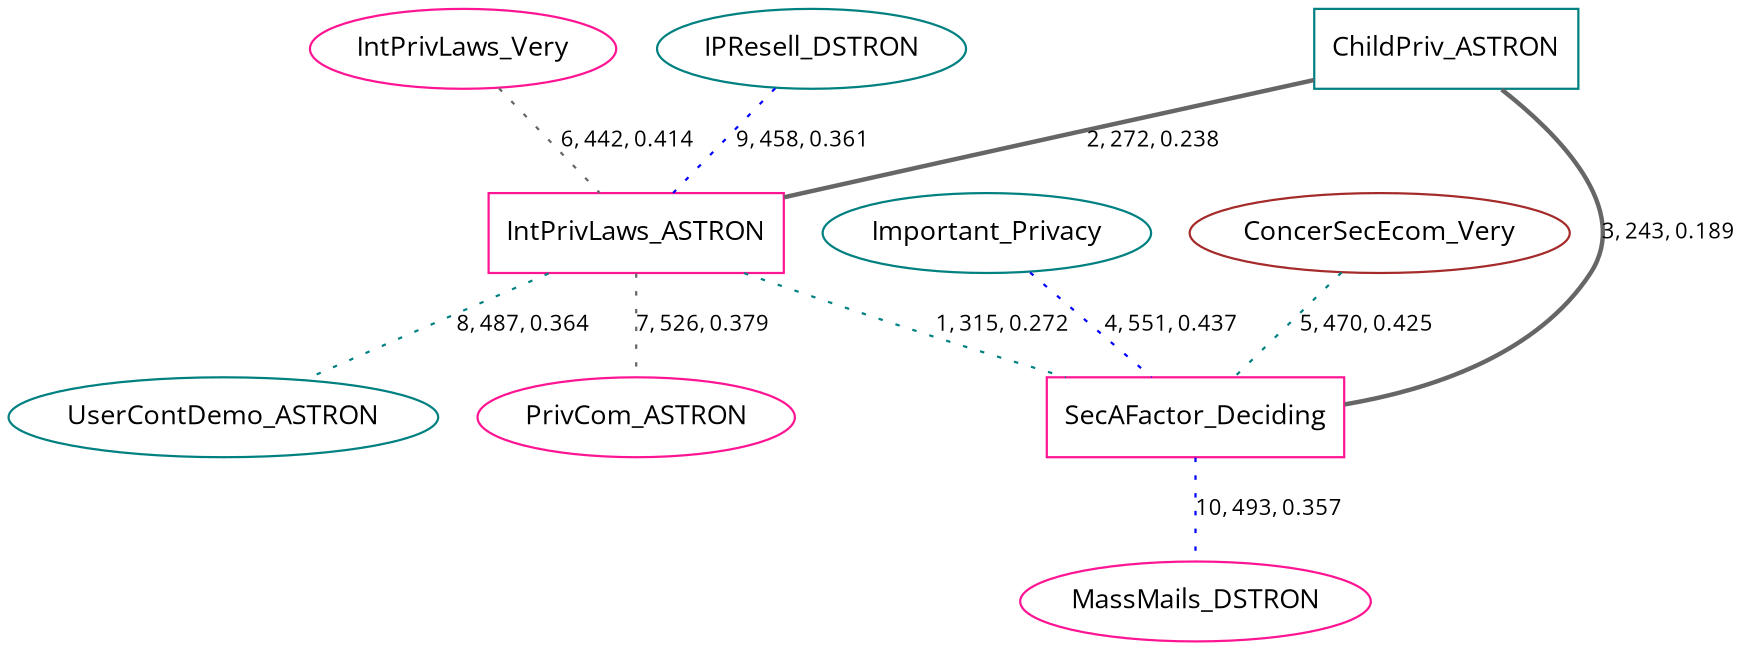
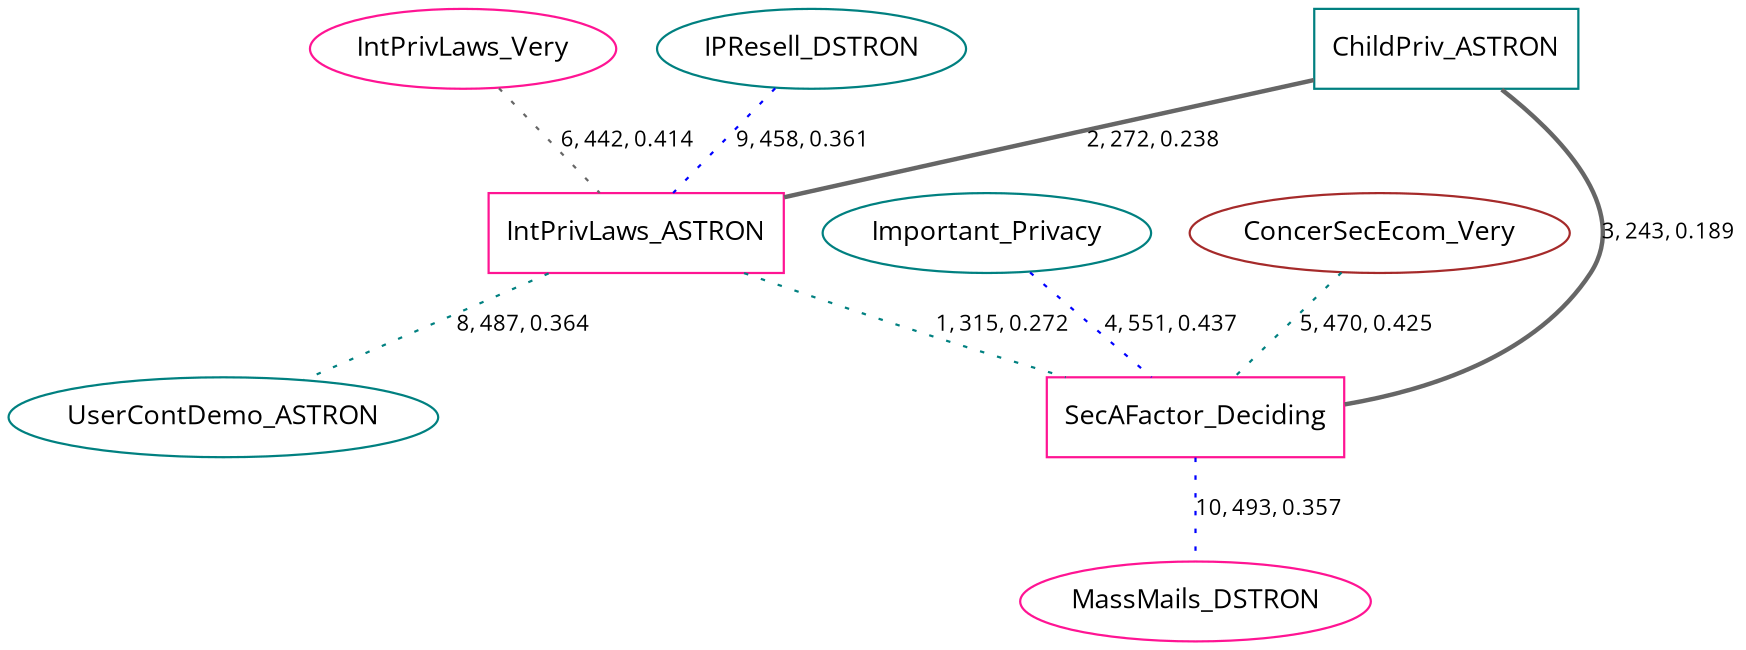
  graph {
    fontname="Open Sans"
    node [color=deeppink fontname="Open Sans" fontsize=12]
    edge [color=gray40 fontname="Open Sans" fontsize=10 style=dotted]
    n1 [label=MassMails_DSTRON]
    n2 [label=IntPrivLaws_Very]
    n3 [label=IntPrivLaws_ASTRON shape=box]
    n4 [label=SecAFactor_Deciding shape=box]
    n5 [color=teal label=UserContDemo_ASTRON]
-   n6 [label=PrivCom_ASTRON]
    n7 [color=teal label=Important_Privacy]
    n8 [color=teal label=ChildPriv_ASTRON shape=box]
    n9 [color=brown label=ConcerSecEcom_Very]
    n10 [color=teal label=IPResell_DSTRON]
    n2 -- n3 [label="6, 442, 0.414"]
    n3 -- n4 [color=teal label="1, 315, 0.272"]
    n3 -- n5 [color=teal label="8, 487, 0.364"]
-   n3 -- n6 [label="7, 526, 0.379"]
    n4 -- n1 [color=blue label="10, 493, 0.357"]
    n7 -- n4 [color=blue label="4, 551, 0.437"]
    n8 -- n3 [label="2, 272, 0.238" style=bold]
    n8 -- n4 [label="3, 243, 0.189" style=bold]
    n9 -- n4 [color=teal label="5, 470, 0.425"]
    n10 -- n3 [color=blue label="9, 458, 0.361"]
  }
